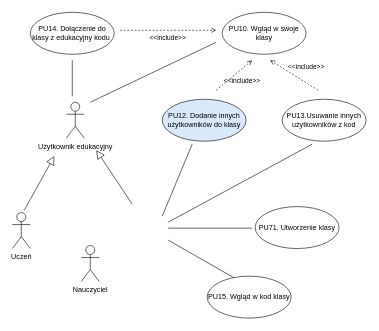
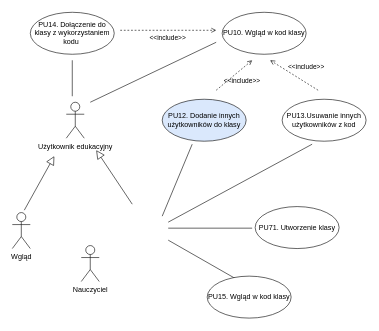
  <mxCell id="0" />
  <mxCell id="1" parent="0" />
  <mxCell id="2" value="Nauczyciel" style="shape=umlActor;html=1;verticalLabelPosition=bottom;verticalAlign=top;align=center;" parent="1" vertex="1"><mxGeometry x="135" y="409" width="30" height="60" as="geometry" /></mxCell>
  <mxCell id="3" value="Użytkownik edukacyjny" style="shape=umlActor;html=1;verticalLabelPosition=bottom;verticalAlign=top;align=center;" parent="1" vertex="1"><mxGeometry x="110" y="170" width="30" height="60" as="geometry" /></mxCell>
  <mxCell id="4" value="" style="edgeStyle=none;html=1;endArrow=block;endFill=0;endSize=12;verticalAlign=bottom;rounded=0;" parent="1" edge="1"><mxGeometry width="160" relative="1" as="geometry"><mxPoint x="220" y="340" as="sourcePoint" /><mxPoint x="160" y="250" as="targetPoint" /></mxGeometry></mxCell>
  <mxCell id="5" value="" style="edgeStyle=none;html=1;endArrow=none;verticalAlign=bottom;rounded=0;" parent="1" edge="1"><mxGeometry width="160" relative="1" as="geometry"><mxPoint x="150" y="170" as="sourcePoint" /><mxPoint x="360" y="70" as="targetPoint" /></mxGeometry></mxCell>
  <mxCell id="6" value="" style="edgeStyle=none;html=1;endArrow=none;verticalAlign=bottom;rounded=0;" parent="1" edge="1"><mxGeometry width="160" relative="1" as="geometry"><mxPoint x="270" y="360" as="sourcePoint" /><mxPoint x="320" y="240" as="targetPoint" /></mxGeometry></mxCell>
  <mxCell id="7" value="PU12. Dodanie innych użytkowników do klasy" style="ellipse;whiteSpace=wrap;html=1;fillColor=#dae8fc;" parent="1" vertex="1"><mxGeometry x="270" y="165" width="140" height="70" as="geometry" /></mxCell>
- <mxCell id="8" value="PU10. Wgląd w swoje klasy" style="ellipse;whiteSpace=wrap;html=1;" parent="1" vertex="1"><mxGeometry x="370" y="20" width="140" height="70" as="geometry" /></mxCell>
+ <mxCell id="8" value="PU10. Wgląd w kod klasy" style="ellipse;whiteSpace=wrap;html=1;" parent="1" vertex="1"><mxGeometry x="370" y="20" width="140" height="70" as="geometry" /></mxCell>
  <mxCell id="9" value="" style="edgeStyle=none;html=1;endArrow=none;verticalAlign=bottom;rounded=0;" parent="1" edge="1"><mxGeometry width="160" relative="1" as="geometry"><mxPoint x="280" y="380" as="sourcePoint" /><mxPoint x="420" y="380" as="targetPoint" /></mxGeometry></mxCell>
  <mxCell id="10" value="PU71. Utworzenie klasy" style="ellipse;whiteSpace=wrap;html=1;" parent="1" vertex="1"><mxGeometry x="425" y="344" width="140" height="70" as="geometry" /></mxCell>
- <mxCell id="11" value="PU14&lt;span style=&quot;background-color: initial;&quot;&gt;. Dołączenie do klasy z edukacyjny kodu&amp;nbsp;&lt;/span&gt;" style="ellipse;whiteSpace=wrap;html=1;" parent="1" vertex="1"><mxGeometry x="50" y="20" width="140" height="70" as="geometry" /></mxCell>
- <mxCell id="12" value="Uczeń" style="shape=umlActor;html=1;verticalLabelPosition=bottom;verticalAlign=top;align=center;" vertex="1" parent="1"><mxGeometry x="20" y="354" width="30" height="60" as="geometry" /></mxCell>
+ <mxCell id="11" value="PU14&lt;span style=&quot;background-color: initial;&quot;&gt;. Dołączenie do klasy z wykorzystaniem kodu&amp;nbsp;&lt;/span&gt;" style="ellipse;whiteSpace=wrap;html=1;" parent="1" vertex="1"><mxGeometry x="50" y="20" width="140" height="70" as="geometry" /></mxCell>
+ <mxCell id="12" value="Wgląd" style="shape=umlActor;html=1;verticalLabelPosition=bottom;verticalAlign=top;align=center;" vertex="1" parent="1"><mxGeometry x="20" y="354" width="30" height="60" as="geometry" /></mxCell>
  <mxCell id="13" value="" style="edgeStyle=none;html=1;endArrow=block;endFill=0;endSize=12;verticalAlign=bottom;rounded=0;" edge="1" parent="1"><mxGeometry width="160" relative="1" as="geometry"><mxPoint x="40" y="350" as="sourcePoint" /><mxPoint x="90" y="260" as="targetPoint" /></mxGeometry></mxCell>
  <mxCell id="14" value="&amp;lt;&amp;lt;include&amp;gt;&amp;gt;" style="edgeStyle=none;html=1;endArrow=open;verticalAlign=bottom;dashed=1;labelBackgroundColor=none;rounded=0;" edge="1" parent="1"><mxGeometry x="-0.015" y="-22" width="160" relative="1" as="geometry"><mxPoint x="360" y="150" as="sourcePoint" /><mxPoint x="420" y="100" as="targetPoint" /><mxPoint as="offset" /></mxGeometry></mxCell>
  <mxCell id="15" value="" style="edgeStyle=none;html=1;endArrow=none;verticalAlign=bottom;rounded=0;" edge="1" parent="1"><mxGeometry width="160" relative="1" as="geometry"><mxPoint x="120" y="160" as="sourcePoint" /><mxPoint x="120" y="100" as="targetPoint" /></mxGeometry></mxCell>
  <mxCell id="16" value="&amp;lt;&amp;lt;include&amp;gt;&amp;gt;" style="edgeStyle=none;html=1;endArrow=open;verticalAlign=bottom;dashed=1;labelBackgroundColor=none;rounded=0;" edge="1" parent="1"><mxGeometry x="-0.015" y="-22" width="160" relative="1" as="geometry"><mxPoint x="200" y="50" as="sourcePoint" /><mxPoint x="360" y="50" as="targetPoint" /><mxPoint as="offset" /></mxGeometry></mxCell>
  <mxCell id="17" value="" style="edgeStyle=none;html=1;endArrow=none;verticalAlign=bottom;rounded=0;" edge="1" parent="1"><mxGeometry width="160" relative="1" as="geometry"><mxPoint x="280" y="400" as="sourcePoint" /><mxPoint x="420" y="480" as="targetPoint" /></mxGeometry></mxCell>
  <mxCell id="18" value="PU15. Wgląd w kod klasy" style="ellipse;whiteSpace=wrap;html=1;" vertex="1" parent="1"><mxGeometry x="345" y="460" width="140" height="70" as="geometry" /></mxCell>
  <mxCell id="19" value="" style="edgeStyle=none;html=1;endArrow=none;verticalAlign=bottom;rounded=0;" edge="1" parent="1"><mxGeometry width="160" relative="1" as="geometry"><mxPoint x="280" y="370" as="sourcePoint" /><mxPoint x="520" y="240" as="targetPoint" /></mxGeometry></mxCell>
  <mxCell id="20" value="PU13.Usuwanie innych użytkowników z kod" style="ellipse;whiteSpace=wrap;html=1;" vertex="1" parent="1"><mxGeometry x="470" y="165" width="140" height="70" as="geometry" /></mxCell>
  <mxCell id="21" value="&amp;lt;&amp;lt;include&amp;gt;&amp;gt;" style="edgeStyle=none;html=1;endArrow=open;verticalAlign=bottom;dashed=1;labelBackgroundColor=none;rounded=0;" edge="1" parent="1"><mxGeometry x="-0.303" y="-15" width="160" relative="1" as="geometry"><mxPoint x="530" y="150" as="sourcePoint" /><mxPoint x="450" y="100" as="targetPoint" /><mxPoint as="offset" /></mxGeometry></mxCell>
